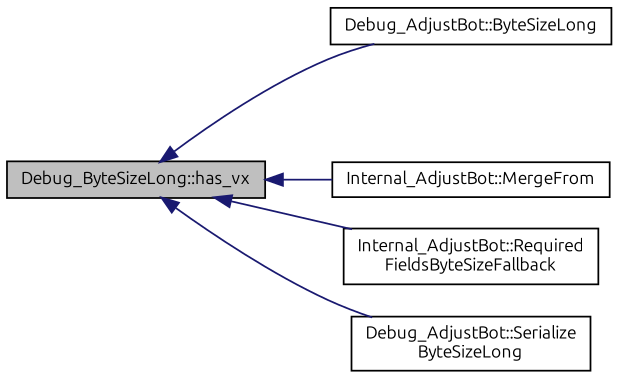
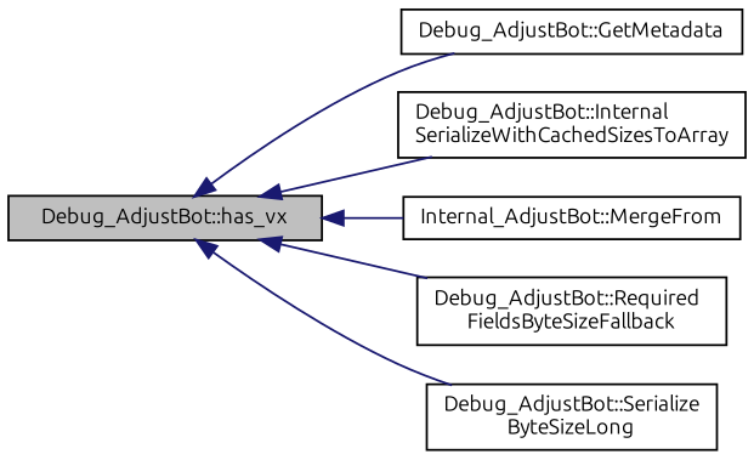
  digraph {
    fontname=Ubuntu
    rankdir=LR
    node [color=black fillcolor=white fontname=Ubuntu fontsize=10 shape=record style=filled]
    edge [color=midnightblue dir=back fontname=Ubuntu fontsize=10 labelfontname=Helvetica labelfontsize=10 style=solid]
-   n1 [fillcolor=grey75 fontcolor=black height=0.2 label="Debug_ByteSizeLong::has_vx" width=0.4]
-   n2 [height=0.2 label="Debug_AdjustBot::ByteSizeLong" width=0.4]
+   n1 [fillcolor=grey75 fontcolor=black height=0.2 label="Debug_AdjustBot::has_vx" width=0.4]
+   n2 [height=0.2 label="Debug_AdjustBot::GetMetadata" width=0.4]
+   n3 [height=0.2 label="Debug_AdjustBot::Internal\lSerializeWithCachedSizesToArray" width=0.4]
    n4 [height=0.2 label="Internal_AdjustBot::MergeFrom" width=0.4]
-   n5 [height=0.2 label="Internal_AdjustBot::Required\lFieldsByteSizeFallback" width=0.4]
+   n5 [height=0.2 label="Debug_AdjustBot::Required\lFieldsByteSizeFallback" width=0.4]
    n6 [height=0.2 label="Debug_AdjustBot::Serialize\lByteSizeLong" width=0.4]
    n1 -> n2
+   n1 -> n3
    n1 -> n4
    n1 -> n5
    n1 -> n6
  }
